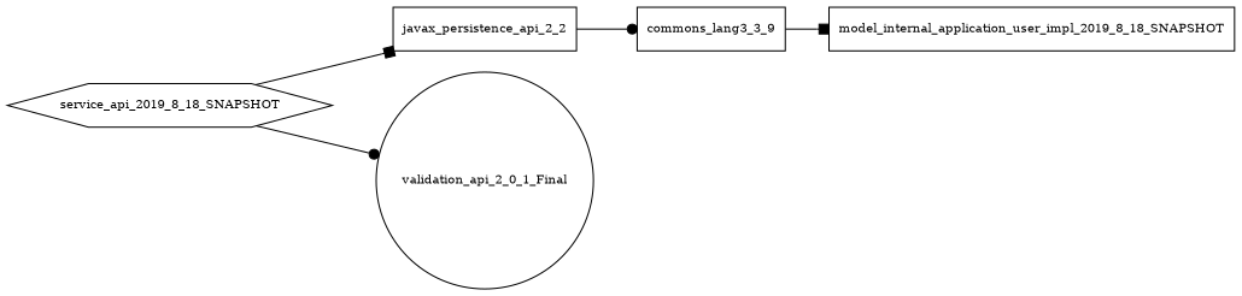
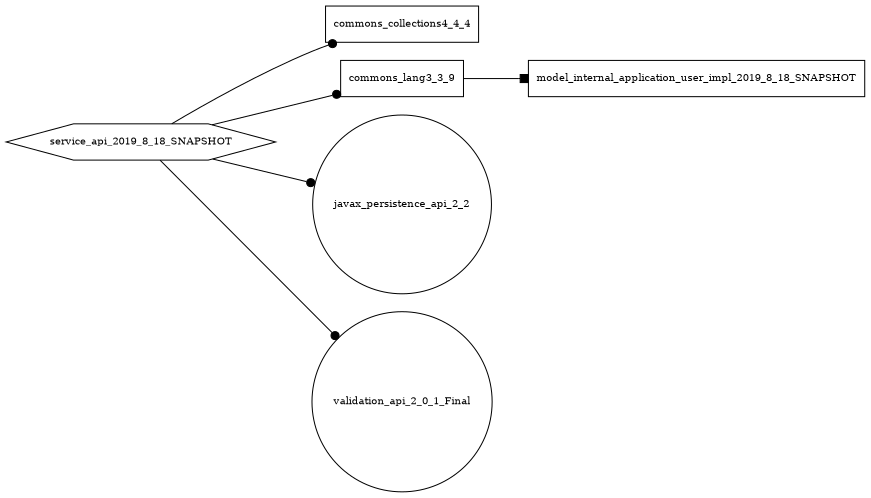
  digraph {
    rankdir=LR
    node [fontsize=10.0 shape=box]
    edge [arrowhead=dot]
    service_api_2019_8_18_SNAPSHOT [shape=hexagon]
+   commons_collections4_4_4
    commons_lang3_3_9
-   javax_persistence_api_2_2
+   javax_persistence_api_2_2 [shape=circle]
    validation_api_2_0_1_Final [shape=circle]
    model_internal_application_user_impl_2019_8_18_SNAPSHOT
-   javax_persistence_api_2_2 -> commons_lang3_3_9
-   service_api_2019_8_18_SNAPSHOT -> javax_persistence_api_2_2 [arrowhead=box]
+   service_api_2019_8_18_SNAPSHOT -> commons_collections4_4_4
+   service_api_2019_8_18_SNAPSHOT -> commons_lang3_3_9
+   service_api_2019_8_18_SNAPSHOT -> javax_persistence_api_2_2
    service_api_2019_8_18_SNAPSHOT -> validation_api_2_0_1_Final
    commons_lang3_3_9 -> model_internal_application_user_impl_2019_8_18_SNAPSHOT [arrowhead=box]
  }
